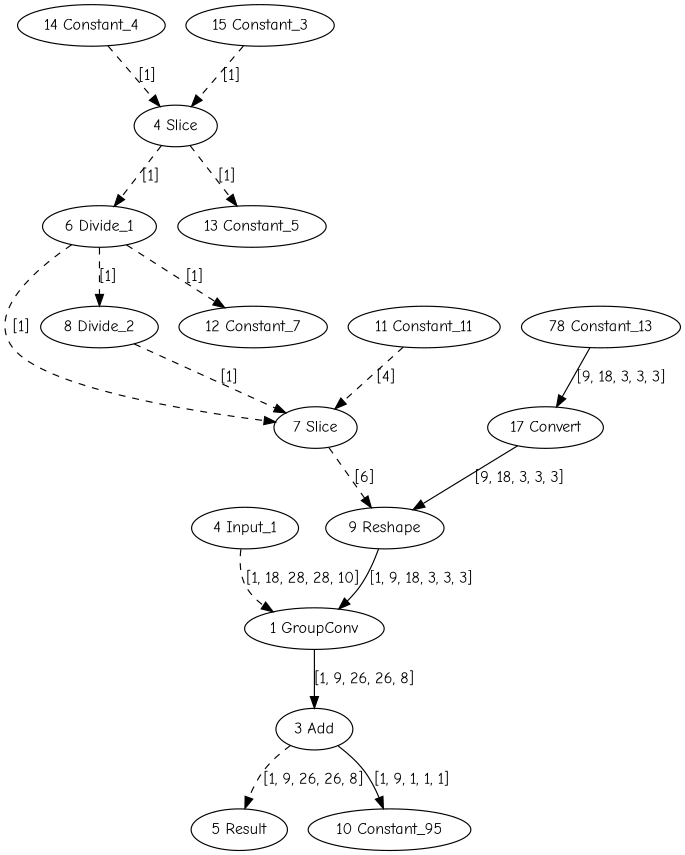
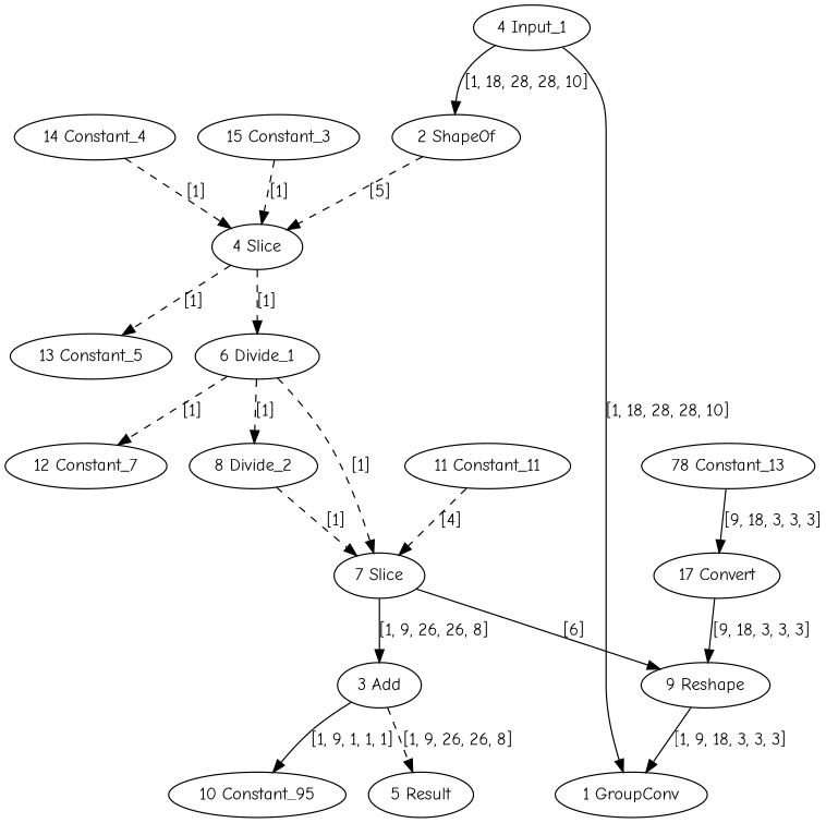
  strict digraph {
    fontname="Comic Neue"
    node [fontname="Comic Neue" type=Constant]
    edge [fontname="Comic Neue" style=dashed]
    n1 [label="4 Input_1" type=Parameter]
    "1 GroupConv" [type=GroupConvolution]
+   "2 ShapeOf" [type=ShapeOf]
    "3 Add" [type=Add]
    "4 Slice" [type=StridedSlice]
    "5 Result" [type=Result]
    "10 Constant_95"
    "6 Divide_1" [type=Divide]
    "13 Constant_5"
    n10 [label="7 Slice" type=Concat]
    "8 Divide_2" [type=Divide]
    "12 Constant_7"
    "9 Reshape" [type=Reshape]
    "11 Constant_11"
    "14 Constant_4"
    "15 Constant_3"
    "17 Convert" [type=Convert]
    n18 [label="78 Constant_13"]
-   n1 -> "1 GroupConv" [label="[1, 18, 28, 28, 10]"]
-   "1 GroupConv" -> "3 Add" [label="[1, 9, 26, 26, 8]" style=solid]
+   n1 -> "1 GroupConv" [label="[1, 18, 28, 28, 10]" style=solid]
+   n1 -> "2 ShapeOf" [label="[1, 18, 28, 28, 10]" style=solid]
+   n10 -> "3 Add" [label="[1, 9, 26, 26, 8]" style=solid]
+   "2 ShapeOf" -> "4 Slice" [label="[5]"]
    "3 Add" -> "5 Result" [label="[1, 9, 26, 26, 8]"]
    "3 Add" -> "10 Constant_95" [label="[1, 9, 1, 1, 1]" style=solid]
    "4 Slice" -> "6 Divide_1" [label="[1]"]
    "4 Slice" -> "13 Constant_5" [label="[1]"]
    "6 Divide_1" -> n10 [label="[1]"]
    "6 Divide_1" -> "8 Divide_2" [label="[1]"]
    "6 Divide_1" -> "12 Constant_7" [label="[1]"]
-   n10 -> "9 Reshape" [label="[6]"]
+   n10 -> "9 Reshape" [label="[6]" style=solid]
    "8 Divide_2" -> n10 [label="[1]"]
    "9 Reshape" -> "1 GroupConv" [label="[1, 9, 18, 3, 3, 3]" style=solid]
    "11 Constant_11" -> n10 [label="[4]"]
    "14 Constant_4" -> "4 Slice" [label="[1]"]
    "15 Constant_3" -> "4 Slice" [label="[1]"]
    "17 Convert" -> "9 Reshape" [label="[9, 18, 3, 3, 3]" style=solid]
    n18 -> "17 Convert" [label="[9, 18, 3, 3, 3]" style=solid]
  }
